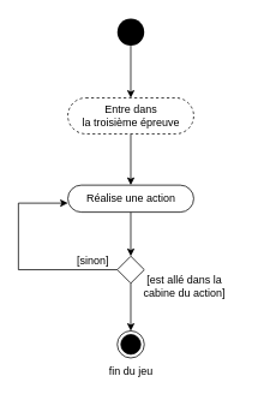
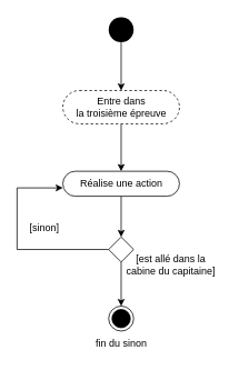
  <mxCell id="0" />
  <mxCell id="1" parent="0" />
  <mxCell id="2" style="edgeStyle=orthogonalEdgeStyle;rounded=0;orthogonalLoop=1;jettySize=auto;html=1;entryX=0.5;entryY=0;entryDx=0;entryDy=0;" parent="1" source="3" target="5" edge="1"><mxGeometry relative="1" as="geometry" /></mxCell>
  <mxCell id="3" value="" style="ellipse;fillColor=#000000;strokeColor=none;" parent="1" vertex="1"><mxGeometry x="130" y="20" width="30" height="30" as="geometry" /></mxCell>
  <mxCell id="4" style="edgeStyle=orthogonalEdgeStyle;rounded=0;orthogonalLoop=1;jettySize=auto;html=1;" parent="1" source="5" target="7" edge="1"><mxGeometry relative="1" as="geometry" /></mxCell>
  <mxCell id="5" value="Entre dans&lt;br&gt;la troisième épreuve" style="html=1;align=center;verticalAlign=middle;rounded=1;absoluteArcSize=1;arcSize=49;dashed=1;" parent="1" vertex="1"><mxGeometry x="75" y="108" width="140" height="40" as="geometry" /></mxCell>
  <mxCell id="6" style="edgeStyle=orthogonalEdgeStyle;rounded=0;orthogonalLoop=1;jettySize=auto;html=1;entryX=0.5;entryY=0;entryDx=0;entryDy=0;" parent="1" source="7" target="10" edge="1"><mxGeometry relative="1" as="geometry" /></mxCell>
  <mxCell id="7" value="Réalise une action" style="html=1;align=center;verticalAlign=middle;rounded=1;absoluteArcSize=1;arcSize=49;dashed=0;" parent="1" vertex="1"><mxGeometry x="75" y="205" width="140" height="30" as="geometry" /></mxCell>
  <mxCell id="8" style="edgeStyle=orthogonalEdgeStyle;rounded=0;orthogonalLoop=1;jettySize=auto;html=1;exitX=0;exitY=0.5;exitDx=0;exitDy=0;" parent="1" source="10" target="7" edge="1"><mxGeometry relative="1" as="geometry"><Array as="points"><mxPoint x="20" y="299" /><mxPoint x="20" y="225" /></Array></mxGeometry></mxCell>
  <mxCell id="9" style="edgeStyle=orthogonalEdgeStyle;rounded=0;orthogonalLoop=1;jettySize=auto;html=1;" parent="1" source="10" target="11" edge="1"><mxGeometry relative="1" as="geometry"><mxPoint x="145" y="349" as="targetPoint" /></mxGeometry></mxCell>
  <mxCell id="10" value="" style="rhombus;" parent="1" vertex="1"><mxGeometry x="130" y="284" width="30" height="30" as="geometry" /></mxCell>
  <mxCell id="11" value="" style="ellipse;html=1;shape=endState;fillColor=#000000;strokeColor=#000000;" parent="1" vertex="1"><mxGeometry x="130" y="367" width="30" height="30" as="geometry" /></mxCell>
- <mxCell id="12" value="[est allé dans la cabine du action]" style="text;html=1;strokeColor=none;fillColor=none;align=center;verticalAlign=middle;whiteSpace=wrap;rounded=0;" parent="1" vertex="1"><mxGeometry x="145" y="308" width="120" height="20" as="geometry" /></mxCell>
- <mxCell id="13" value="[sinon]" style="text;html=1;strokeColor=none;fillColor=none;align=center;verticalAlign=middle;whiteSpace=wrap;rounded=0;" parent="1" vertex="1"><mxGeometry x="76" y="279" width="54" height="20" as="geometry" /></mxCell>
- <mxCell id="14" value="fin du jeu" style="text;html=1;strokeColor=none;fillColor=none;align=center;verticalAlign=middle;whiteSpace=wrap;rounded=0;" parent="1" vertex="1"><mxGeometry x="93.75" y="402" width="102.5" height="20" as="geometry" /></mxCell>
+ <mxCell id="12" value="[est allé dans la cabine du capitaine]" style="text;html=1;strokeColor=none;fillColor=none;align=center;verticalAlign=middle;whiteSpace=wrap;rounded=0;" parent="1" vertex="1"><mxGeometry x="145" y="308" width="120" height="20" as="geometry" /></mxCell>
+ <mxCell id="13" value="[sinon]" style="text;html=1;strokeColor=none;fillColor=none;align=center;verticalAlign=middle;whiteSpace=wrap;rounded=0;" parent="1" vertex="1"><mxGeometry x="26" y="264" width="54" height="20" as="geometry" /></mxCell>
+ <mxCell id="14" value="fin du sinon" style="text;html=1;strokeColor=none;fillColor=none;align=center;verticalAlign=middle;whiteSpace=wrap;rounded=0;" parent="1" vertex="1"><mxGeometry x="93.75" y="402" width="102.5" height="20" as="geometry" /></mxCell>
